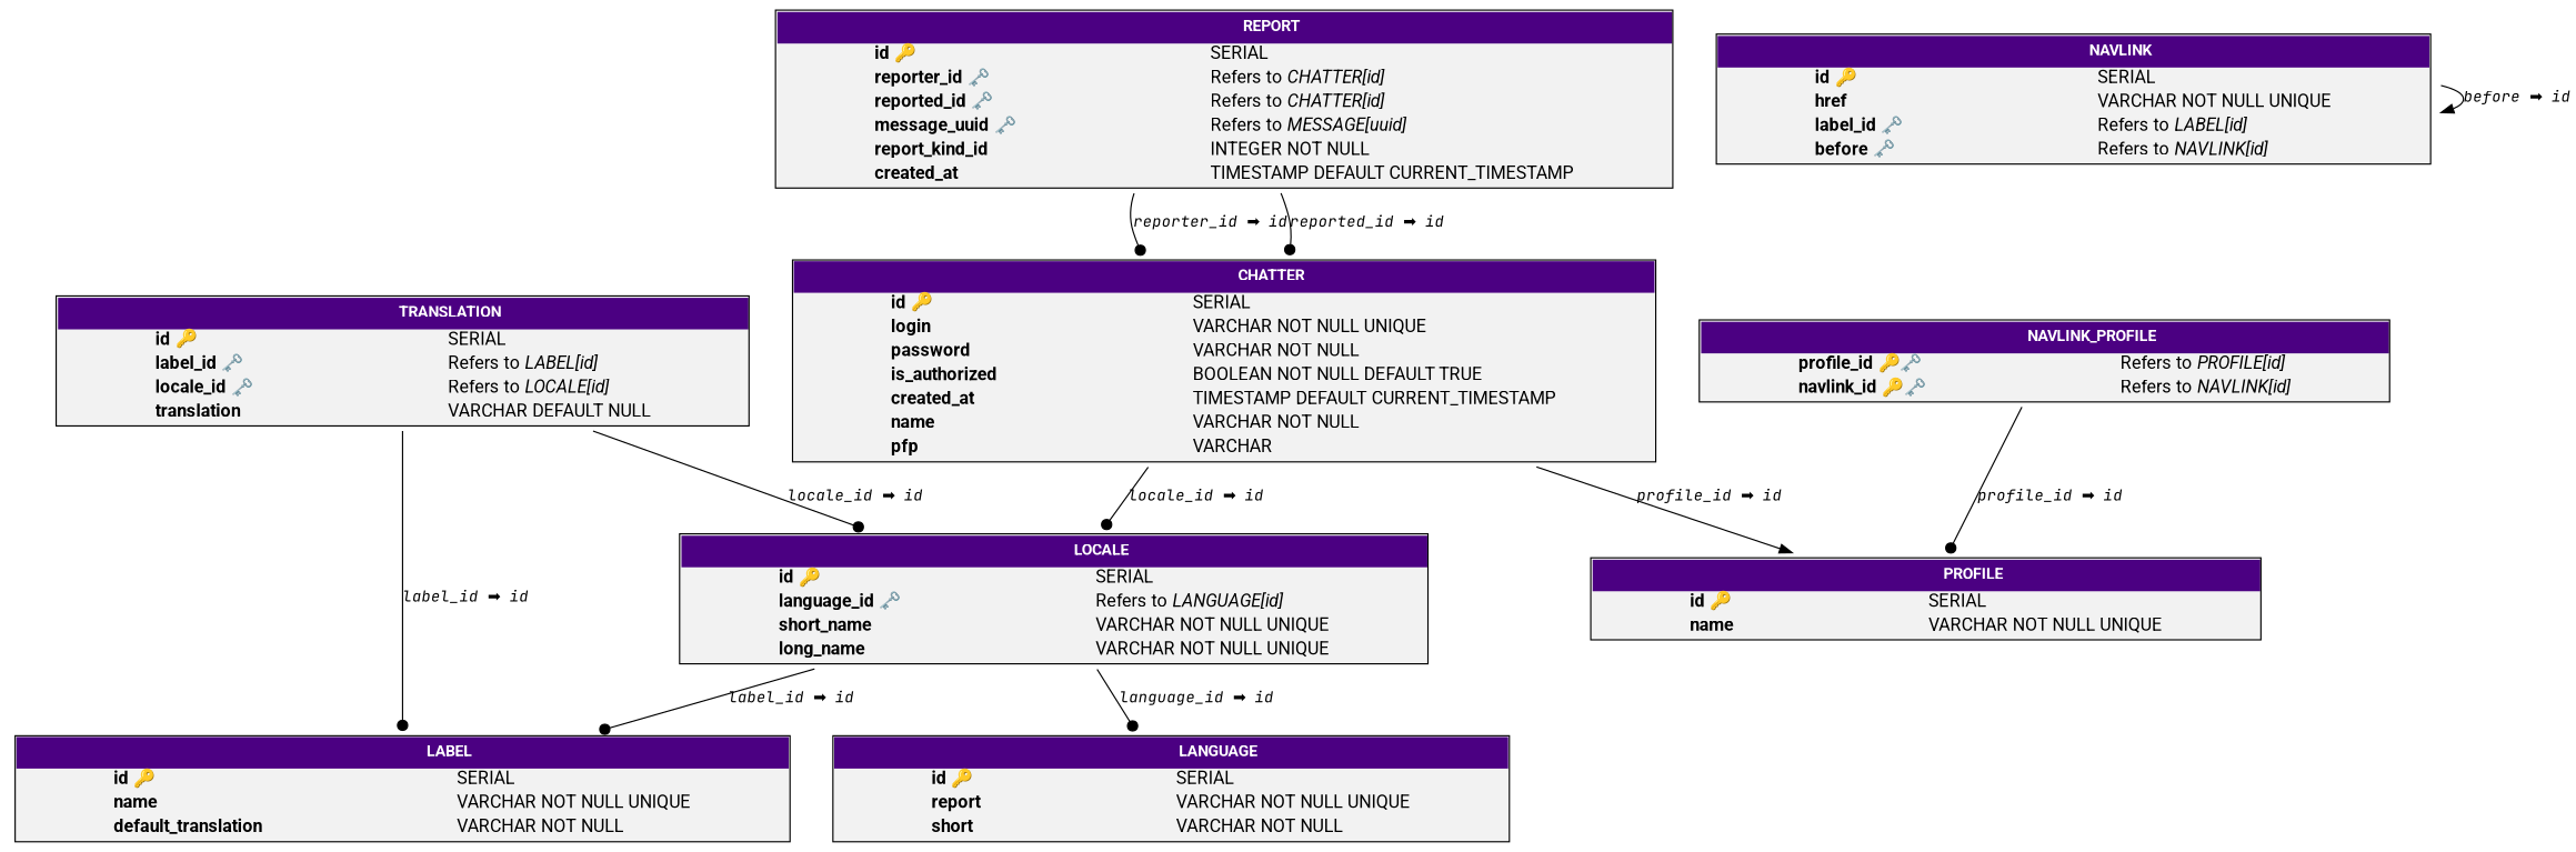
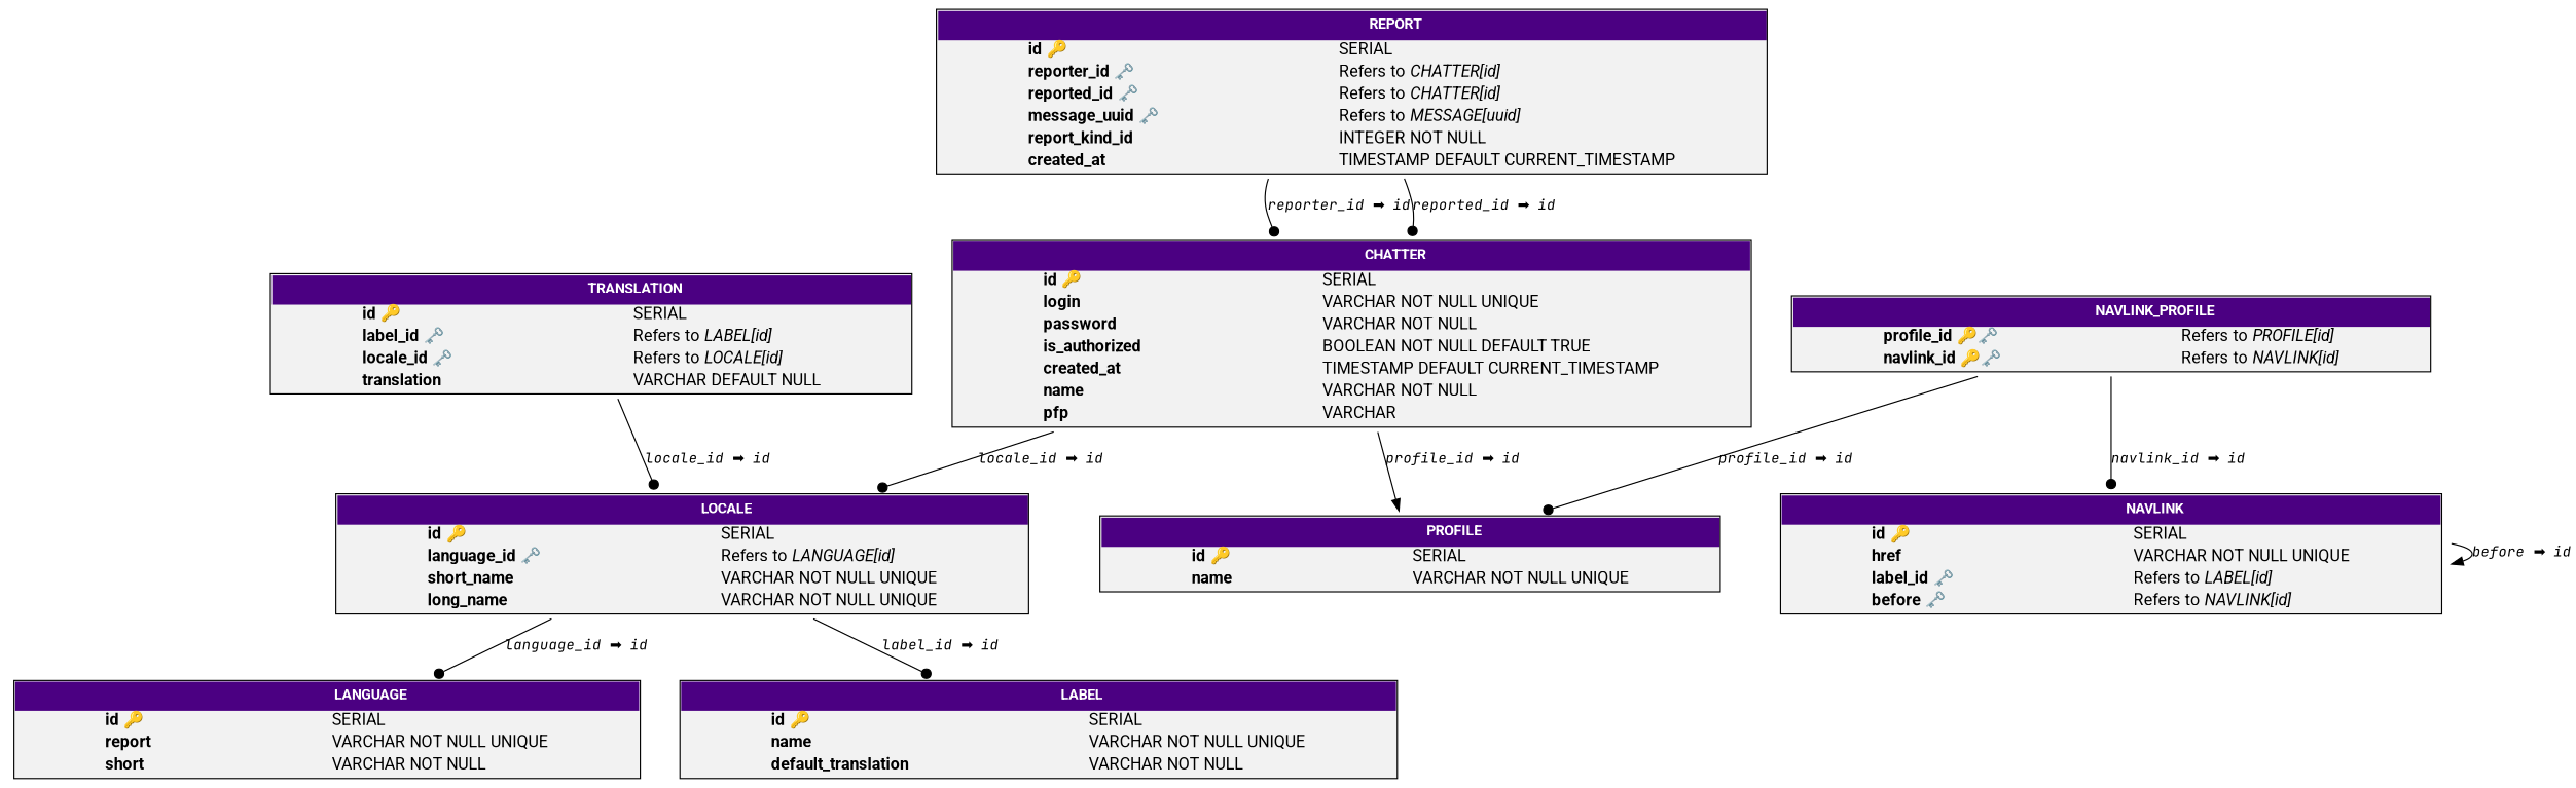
  digraph {
    fontname="JetBrains Mono"
    node [fontname="JetBrains Mono" shape=plaintext]
    edge [arrowhead=dot fontname="JetBrains Mono" fontsize=12.0]
    n1 [label=<         <TABLE BGCOLOR="grey95" BORDER="1" CELLBORDER="0" CELLSPACING="0">          <TR><TD COLSPAN="2" CELLPADDING="5" ALIGN="CENTER" BGCOLOR="indigo">         <FONT FACE="Roboto" COLOR="white" POINT-SIZE="12">         <B>CHATTER</B>         </FONT></TD></TR>          <TR><TD ALIGN="LEFT" BORDER="0">         <FONT COLOR="black" FACE="Roboto"><B>id 🔑</B></FONT>         </TD><TD ALIGN="LEFT">         <FONT FACE="Roboto" COLOR="black">SERIAL</FONT>         </TD></TR>          <TR><TD ALIGN="LEFT" BORDER="0">         <FONT COLOR="black" FACE="Roboto"><B>login</B></FONT>         </TD><TD ALIGN="LEFT">         <FONT COLOR="black" FACE="Roboto">VARCHAR NOT NULL UNIQUE</FONT>         </TD></TR>          <TR><TD ALIGN="LEFT" BORDER="0">         <FONT COLOR="black" FACE="Roboto"><B>password</B></FONT>         </TD><TD ALIGN="LEFT">         <FONT COLOR="black" FACE="Roboto">VARCHAR NOT NULL</FONT>         </TD></TR>          <TR><TD ALIGN="LEFT" BORDER="0">         <FONT COLOR="black" FACE="Roboto"><B>is_authorized</B></FONT>         </TD><TD ALIGN="LEFT">         <FONT COLOR="black" FACE="Roboto">BOOLEAN NOT NULL DEFAULT TRUE</FONT>         </TD></TR>          <TR><TD ALIGN="LEFT" BORDER="0">         <FONT COLOR="black" FACE="Roboto"><B>created_at</B></FONT>         </TD><TD ALIGN="LEFT">         <FONT COLOR="black" FACE="Roboto">TIMESTAMP DEFAULT CURRENT_TIMESTAMP</FONT>         </TD></TR>          <TR><TD ALIGN="LEFT" BORDER="0">         <FONT COLOR="black" FACE="Roboto"><B>name</B></FONT>         </TD><TD ALIGN="LEFT">         <FONT COLOR="black" FACE="Roboto">VARCHAR NOT NULL</FONT>         </TD></TR>          <TR><TD ALIGN="LEFT" BORDER="0">         <FONT COLOR="black" FACE="Roboto"><B>pfp</B></FONT>         </TD><TD ALIGN="LEFT">         <FONT COLOR="black" FACE="Roboto">VARCHAR</FONT>         </TD></TR>  	</TABLE> >]
    n2 [label=<         <TABLE BGCOLOR="grey95" BORDER="1" CELLBORDER="0" CELLSPACING="0">          <TR><TD COLSPAN="2" CELLPADDING="5" ALIGN="CENTER" BGCOLOR="indigo">         <FONT FACE="Roboto" COLOR="white" POINT-SIZE="12">         <B>LOCALE</B>         </FONT></TD></TR>          <TR><TD ALIGN="LEFT" BORDER="0">         <FONT COLOR="black" FACE="Roboto"><B>id 🔑</B></FONT>         </TD><TD ALIGN="LEFT">         <FONT FACE="Roboto" COLOR="black">SERIAL</FONT>         </TD></TR>          <TR><TD ALIGN="LEFT" BORDER="0">         <FONT COLOR="black" FACE="Roboto"><B>language_id 🗝️</B></FONT>         </TD><TD ALIGN="LEFT">         <FONT FACE="Roboto" COLOR="black">Refers to <I>LANGUAGE[id]</I></FONT>         </TD></TR>          <TR><TD ALIGN="LEFT" BORDER="0">         <FONT COLOR="black" FACE="Roboto"><B>short_name</B></FONT>         </TD><TD ALIGN="LEFT">         <FONT COLOR="black" FACE="Roboto">VARCHAR NOT NULL UNIQUE</FONT>         </TD></TR>          <TR><TD ALIGN="LEFT" BORDER="0">         <FONT COLOR="black" FACE="Roboto"><B>long_name</B></FONT>         </TD><TD ALIGN="LEFT">         <FONT COLOR="black" FACE="Roboto">VARCHAR NOT NULL UNIQUE</FONT>         </TD></TR>  	</TABLE> >]
    n3 [label=<         <TABLE BGCOLOR="grey95" BORDER="1" CELLBORDER="0" CELLSPACING="0">          <TR><TD COLSPAN="2" CELLPADDING="5" ALIGN="CENTER" BGCOLOR="indigo">         <FONT FACE="Roboto" COLOR="white" POINT-SIZE="12">         <B>PROFILE</B>         </FONT></TD></TR>          <TR><TD ALIGN="LEFT" BORDER="0">         <FONT COLOR="black" FACE="Roboto"><B>id 🔑</B></FONT>         </TD><TD ALIGN="LEFT">         <FONT FACE="Roboto" COLOR="black">SERIAL</FONT>         </TD></TR>          <TR><TD ALIGN="LEFT" BORDER="0">         <FONT COLOR="black" FACE="Roboto"><B>name</B></FONT>         </TD><TD ALIGN="LEFT">         <FONT COLOR="black" FACE="Roboto">VARCHAR NOT NULL UNIQUE</FONT>         </TD></TR>  	</TABLE> >]
    n4 [label=<         <TABLE BGCOLOR="grey95" BORDER="1" CELLBORDER="0" CELLSPACING="0">          <TR><TD COLSPAN="2" CELLPADDING="5" ALIGN="CENTER" BGCOLOR="indigo">         <FONT FACE="Roboto" COLOR="white" POINT-SIZE="12">         <B>LANGUAGE</B>         </FONT></TD></TR>          <TR><TD ALIGN="LEFT" BORDER="0">         <FONT COLOR="black" FACE="Roboto"><B>id 🔑</B></FONT>         </TD><TD ALIGN="LEFT">         <FONT FACE="Roboto" COLOR="black">SERIAL</FONT>         </TD></TR>          <TR><TD ALIGN="LEFT" BORDER="0">         <FONT COLOR="black" FACE="Roboto"><B>report</B></FONT>         </TD><TD ALIGN="LEFT">         <FONT COLOR="black" FACE="Roboto">VARCHAR NOT NULL UNIQUE</FONT>         </TD></TR>          <TR><TD ALIGN="LEFT" BORDER="0">         <FONT COLOR="black" FACE="Roboto"><B>short</B></FONT>         </TD><TD ALIGN="LEFT">         <FONT COLOR="black" FACE="Roboto">VARCHAR NOT NULL</FONT>         </TD></TR>  	</TABLE> >]
    n5 [label=<         <TABLE BGCOLOR="grey95" BORDER="1" CELLBORDER="0" CELLSPACING="0">          <TR><TD COLSPAN="2" CELLPADDING="5" ALIGN="CENTER" BGCOLOR="indigo">         <FONT FACE="Roboto" COLOR="white" POINT-SIZE="12">         <B>LABEL</B>         </FONT></TD></TR>          <TR><TD ALIGN="LEFT" BORDER="0">         <FONT COLOR="black" FACE="Roboto"><B>id 🔑</B></FONT>         </TD><TD ALIGN="LEFT">         <FONT FACE="Roboto" COLOR="black">SERIAL</FONT>         </TD></TR>          <TR><TD ALIGN="LEFT" BORDER="0">         <FONT COLOR="black" FACE="Roboto"><B>name</B></FONT>         </TD><TD ALIGN="LEFT">         <FONT COLOR="black" FACE="Roboto">VARCHAR NOT NULL UNIQUE</FONT>         </TD></TR>          <TR><TD ALIGN="LEFT" BORDER="0">         <FONT COLOR="black" FACE="Roboto"><B>default_translation</B></FONT>         </TD><TD ALIGN="LEFT">         <FONT COLOR="black" FACE="Roboto">VARCHAR NOT NULL</FONT>         </TD></TR>  	</TABLE> >]
    n6 [label=<         <TABLE BGCOLOR="grey95" BORDER="1" CELLBORDER="0" CELLSPACING="0">          <TR><TD COLSPAN="2" CELLPADDING="5" ALIGN="CENTER" BGCOLOR="indigo">         <FONT FACE="Roboto" COLOR="white" POINT-SIZE="12">         <B>TRANSLATION</B>         </FONT></TD></TR>          <TR><TD ALIGN="LEFT" BORDER="0">         <FONT COLOR="black" FACE="Roboto"><B>id 🔑</B></FONT>         </TD><TD ALIGN="LEFT">         <FONT FACE="Roboto" COLOR="black">SERIAL</FONT>         </TD></TR>          <TR><TD ALIGN="LEFT" BORDER="0">         <FONT COLOR="black" FACE="Roboto"><B>label_id 🗝️</B></FONT>         </TD><TD ALIGN="LEFT">         <FONT FACE="Roboto" COLOR="black">Refers to <I>LABEL[id]</I></FONT>         </TD></TR>          <TR><TD ALIGN="LEFT" BORDER="0">         <FONT COLOR="black" FACE="Roboto"><B>locale_id 🗝️</B></FONT>         </TD><TD ALIGN="LEFT">         <FONT FACE="Roboto" COLOR="black">Refers to <I>LOCALE[id]</I></FONT>         </TD></TR>          <TR><TD ALIGN="LEFT" BORDER="0">         <FONT COLOR="black" FACE="Roboto"><B>translation</B></FONT>         </TD><TD ALIGN="LEFT">         <FONT COLOR="black" FACE="Roboto">VARCHAR DEFAULT NULL</FONT>         </TD></TR>  	</TABLE> >]
    n7 [label=<         <TABLE BGCOLOR="grey95" BORDER="1" CELLBORDER="0" CELLSPACING="0">          <TR><TD COLSPAN="2" CELLPADDING="5" ALIGN="CENTER" BGCOLOR="indigo">         <FONT FACE="Roboto" COLOR="white" POINT-SIZE="12">         <B>NAVLINK</B>         </FONT></TD></TR>          <TR><TD ALIGN="LEFT" BORDER="0">         <FONT COLOR="black" FACE="Roboto"><B>id 🔑</B></FONT>         </TD><TD ALIGN="LEFT">         <FONT FACE="Roboto" COLOR="black">SERIAL</FONT>         </TD></TR>          <TR><TD ALIGN="LEFT" BORDER="0">         <FONT COLOR="black" FACE="Roboto"><B>href</B></FONT>         </TD><TD ALIGN="LEFT">         <FONT COLOR="black" FACE="Roboto">VARCHAR NOT NULL UNIQUE</FONT>         </TD></TR>          <TR><TD ALIGN="LEFT" BORDER="0">         <FONT COLOR="black" FACE="Roboto"><B>label_id 🗝️</B></FONT>         </TD><TD ALIGN="LEFT">         <FONT FACE="Roboto" COLOR="black">Refers to <I>LABEL[id]</I></FONT>         </TD></TR>          <TR><TD ALIGN="LEFT" BORDER="0">         <FONT COLOR="black" FACE="Roboto"><B>before 🗝️</B></FONT>         </TD><TD ALIGN="LEFT">         <FONT FACE="Roboto" COLOR="black">Refers to <I>NAVLINK[id]</I></FONT>         </TD></TR>  	</TABLE> >]
    n8 [label=<         <TABLE BGCOLOR="grey95" BORDER="1" CELLBORDER="0" CELLSPACING="0">          <TR><TD COLSPAN="2" CELLPADDING="5" ALIGN="CENTER" BGCOLOR="indigo">         <FONT FACE="Roboto" COLOR="white" POINT-SIZE="12">         <B>NAVLINK_PROFILE</B>         </FONT></TD></TR>          <TR><TD ALIGN="LEFT" BORDER="0">         <FONT COLOR="black" FACE="Roboto"><B>profile_id 🔑🗝️</B></FONT>         </TD><TD ALIGN="LEFT">         <FONT FACE="Roboto" COLOR="black">Refers to <I>PROFILE[id]</I></FONT>         </TD></TR>          <TR><TD ALIGN="LEFT" BORDER="0">         <FONT COLOR="black" FACE="Roboto"><B>navlink_id 🔑🗝️</B></FONT>         </TD><TD ALIGN="LEFT">         <FONT FACE="Roboto" COLOR="black">Refers to <I>NAVLINK[id]</I></FONT>         </TD></TR>  	</TABLE> >]
    n9 [label=<         <TABLE BGCOLOR="grey95" BORDER="1" CELLBORDER="0" CELLSPACING="0">          <TR><TD COLSPAN="2" CELLPADDING="5" ALIGN="CENTER" BGCOLOR="indigo">         <FONT FACE="Roboto" COLOR="white" POINT-SIZE="12">         <B>REPORT</B>         </FONT></TD></TR>          <TR><TD ALIGN="LEFT" BORDER="0">         <FONT COLOR="black" FACE="Roboto"><B>id 🔑</B></FONT>         </TD><TD ALIGN="LEFT">         <FONT FACE="Roboto" COLOR="black">SERIAL</FONT>         </TD></TR>          <TR><TD ALIGN="LEFT" BORDER="0">         <FONT COLOR="black" FACE="Roboto"><B>reporter_id 🗝️</B></FONT>         </TD><TD ALIGN="LEFT">         <FONT FACE="Roboto" COLOR="black">Refers to <I>CHATTER[id]</I></FONT>         </TD></TR>          <TR><TD ALIGN="LEFT" BORDER="0">         <FONT COLOR="black" FACE="Roboto"><B>reported_id 🗝️</B></FONT>         </TD><TD ALIGN="LEFT">         <FONT FACE="Roboto" COLOR="black">Refers to <I>CHATTER[id]</I></FONT>         </TD></TR>          <TR><TD ALIGN="LEFT" BORDER="0">         <FONT COLOR="black" FACE="Roboto"><B>message_uuid 🗝️</B></FONT>         </TD><TD ALIGN="LEFT">         <FONT FACE="Roboto" COLOR="black">Refers to <I>MESSAGE[uuid]</I></FONT>         </TD></TR>          <TR><TD ALIGN="LEFT" BORDER="0">         <FONT COLOR="black" FACE="Roboto"><B>report_kind_id</B></FONT>         </TD><TD ALIGN="LEFT">         <FONT COLOR="black" FACE="Roboto">INTEGER NOT NULL</FONT>         </TD></TR>          <TR><TD ALIGN="LEFT" BORDER="0">         <FONT COLOR="black" FACE="Roboto"><B>created_at</B></FONT>         </TD><TD ALIGN="LEFT">         <FONT COLOR="black" FACE="Roboto">TIMESTAMP DEFAULT CURRENT_TIMESTAMP</FONT>         </TD></TR>  	</TABLE> >]
    n1 -> n2 [label=<<I>locale_id ➡ id</I>>]
    n1 -> n3 [arrowhead=normal label=<<I>profile_id ➡ id</I>>]
    n2 -> n4 [label=<<I>language_id ➡ id</I>>]
    n2 -> n5 [label=<<I>label_id ➡ id</I>>]
    n6 -> n2 [label=<<I>locale_id ➡ id</I>>]
-   n6 -> n5 [label=<<I>label_id ➡ id</I>>]
    n7 -> n7 [arrowhead=normal label=<<I>before ➡ id</I>>]
    n8 -> n3 [label=<<I>profile_id ➡ id</I>>]
+   n8 -> n7 [label=<<I>navlink_id ➡ id</I>>]
    n9 -> n1 [label=<<I>reporter_id ➡ id</I>>]
    n9 -> n1 [label=<<I>reported_id ➡ id</I>>]
  }
